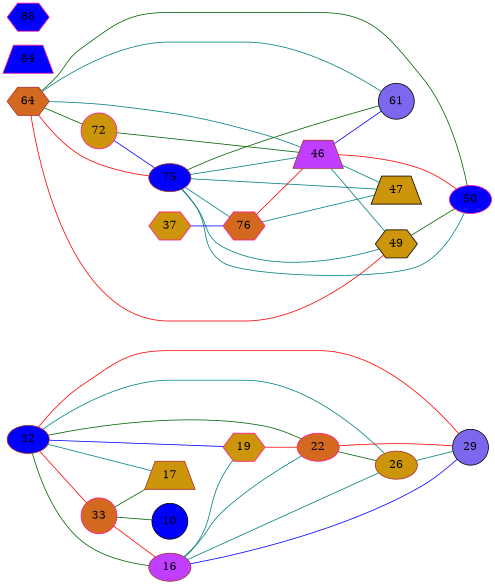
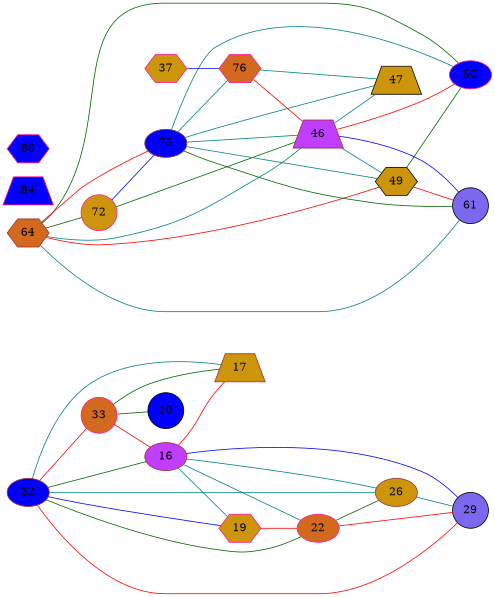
  strict graph {
    rankdir=LR
    node [color=deeppink fillcolor=darkgoldenrod3 shape=ellipse style=filled]
    edge [color=teal]
    n1 [color=brown fillcolor=blue1 label=32]
    n2 [color=brown fillcolor=darkorchid1 label=16]
    n3 [color=brown label=17 shape=trapezium]
    n4 [fillcolor=chocolate label=33 shape=circle]
    n5 [label=19 shape=hexagon]
    n6 [fillcolor=chocolate label=22]
    n7 [color=brown label=26]
    n8 [color=black fillcolor=mediumslateblue label=29 shape=circle]
    n9 [color=black fillcolor=blue1 label=10 shape=circle]
    n10 [color=brown fillcolor=chocolate label=64 shape=hexagon]
    n11 [color=black label=49 shape=hexagon]
    n12 [fillcolor=blue1 label=50]
    n13 [label=72 shape=circle]
    n14 [color=brown fillcolor=blue1 label=75]
    n15 [color=black fillcolor=mediumslateblue label=61 shape=circle]
    n16 [color=brown fillcolor=darkorchid1 label=46 shape=trapezium]
    n17 [fillcolor=chocolate label=76 shape=hexagon]
    n18 [color=black label=47 shape=trapezium]
    n19 [label=37 shape=hexagon]
    n20 [fillcolor=blue1 label=84 shape=trapezium]
    n21 [fillcolor=blue1 label=86 shape=hexagon]
    n1 -- n2 [color=darkgreen]
    n1 -- n3
    n1 -- n4 [color=red]
    n1 -- n5 [color=blue]
    n1 -- n6 [color=darkgreen]
    n1 -- n7
    n1 -- n8 [color=red]
+   n2 -- n3 [color=red]
    n2 -- n5
    n2 -- n6
    n2 -- n7
    n2 -- n8 [color=blue]
    n4 -- n2 [color=red]
    n4 -- n3 [color=darkgreen]
    n4 -- n9 [color=darkgreen]
    n5 -- n6 [color=red]
    n6 -- n7 [color=darkgreen]
    n6 -- n8 [color=red]
    n7 -- n8
    n10 -- n11 [color=red]
    n10 -- n12 [color=darkgreen]
    n10 -- n13 [color=darkgreen]
    n10 -- n14 [color=red]
    n10 -- n15
    n10 -- n16
    n11 -- n12 [color=darkgreen]
+   n11 -- n15 [color=red]
    n13 -- n14 [color=blue]
    n13 -- n16 [color=darkgreen]
    n14 -- n11
    n14 -- n12
    n14 -- n15 [color=darkgreen]
    n14 -- n16
    n14 -- n17
    n14 -- n18
    n16 -- n11
    n16 -- n12 [color=red]
    n16 -- n15 [color=blue]
    n16 -- n18
    n17 -- n16 [color=red]
    n17 -- n18
    n19 -- n17 [color=blue]
  }
